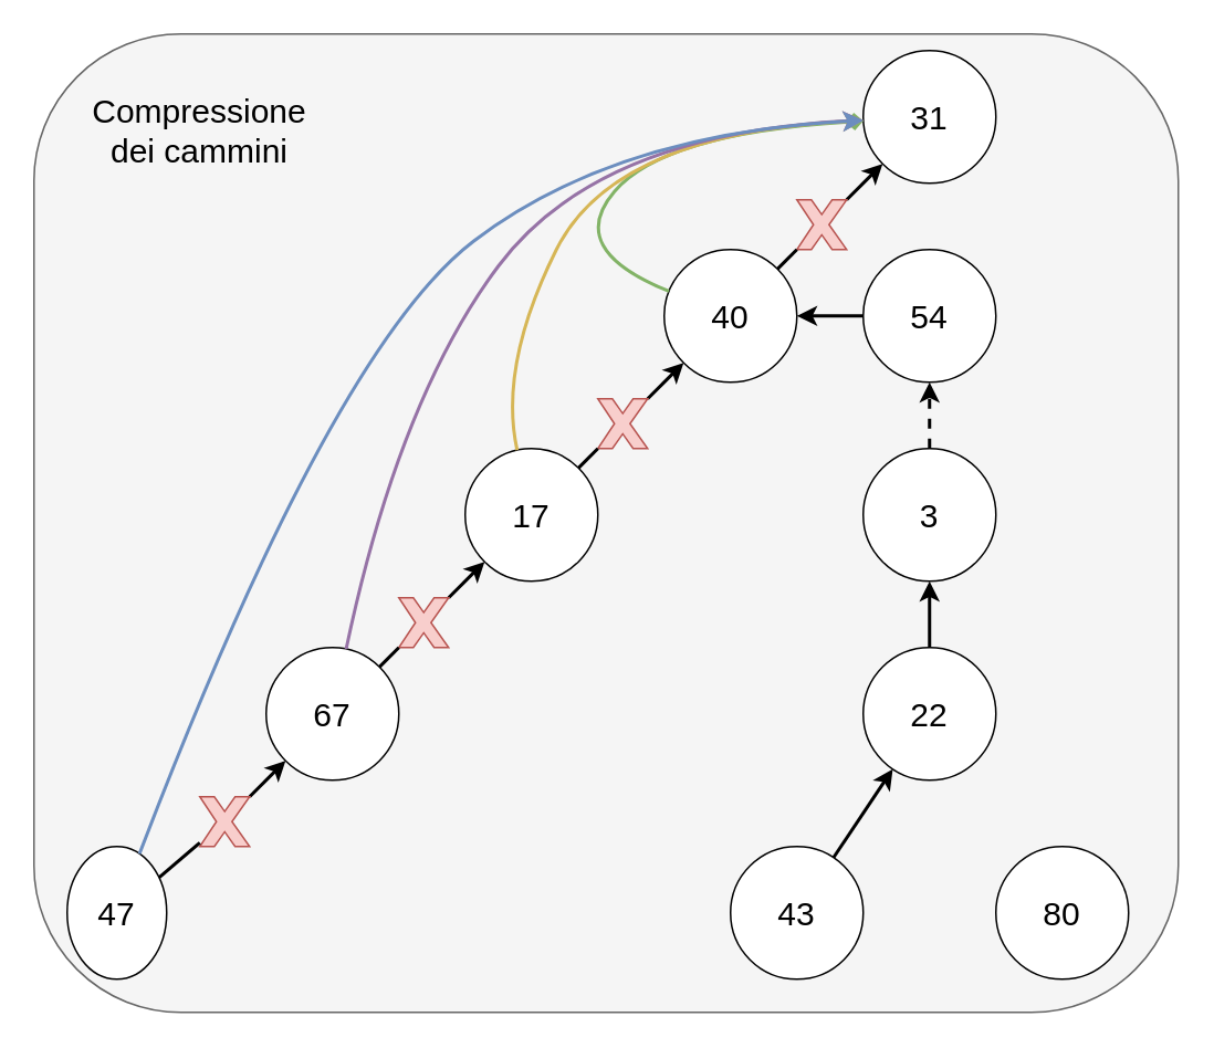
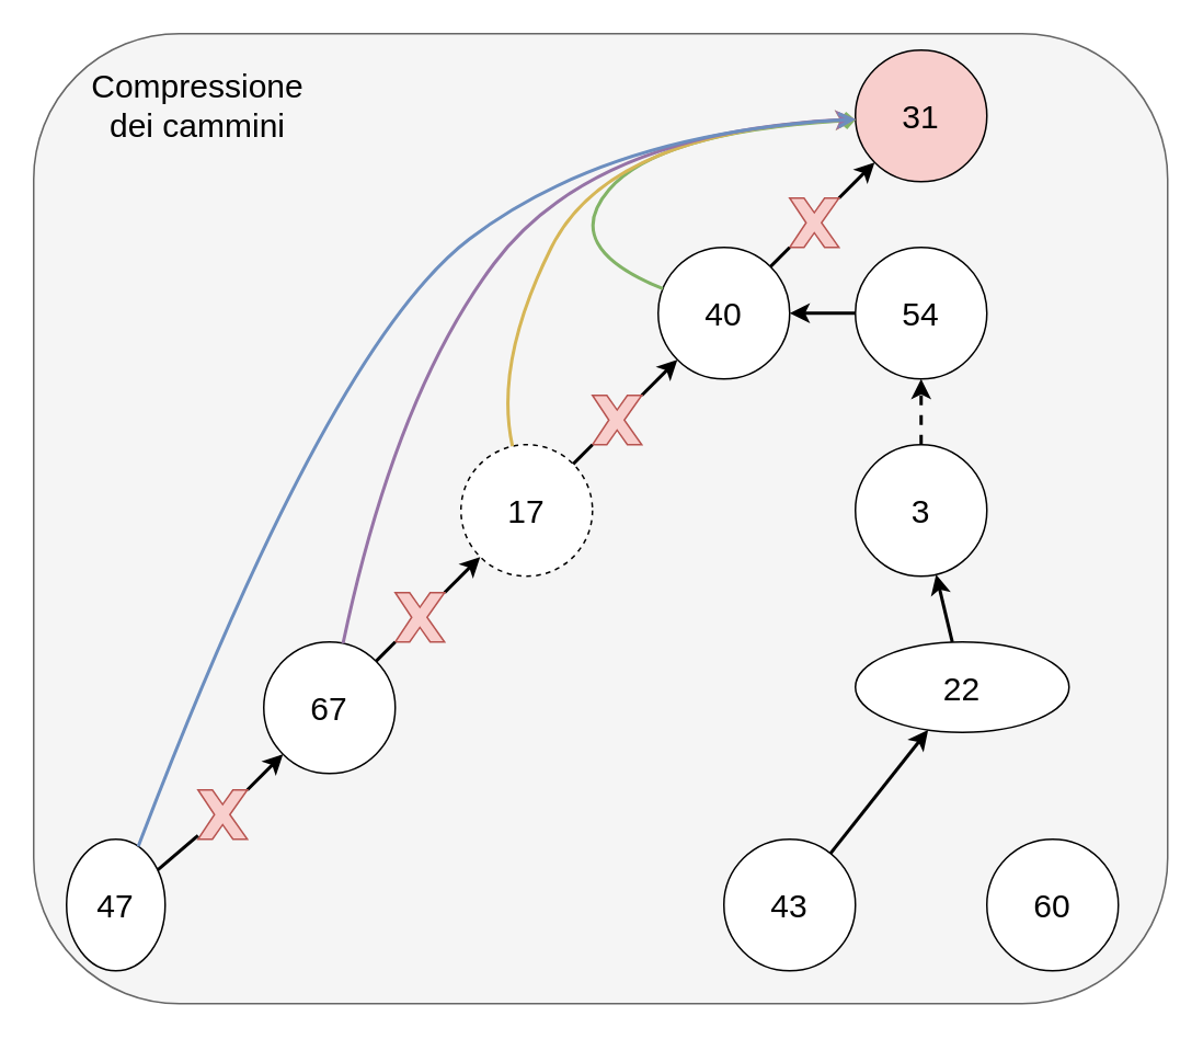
  <mxCell id="0" />
  <mxCell id="1" parent="0" />
  <mxCell id="2" value="" style="rounded=1;whiteSpace=wrap;html=1;fontSize=20;fillColor=#f5f5f5;fontColor=#333333;strokeColor=#666666;" vertex="1" parent="1"><mxGeometry x="20" y="20" width="690" height="590" as="geometry" /></mxCell>
- <mxCell id="3" value="31" style="ellipse;whiteSpace=wrap;html=1;aspect=fixed;fontSize=20;" vertex="1" parent="1"><mxGeometry x="520" y="30" width="80" height="80" as="geometry" /></mxCell>
- <mxCell id="4" value="17" style="ellipse;whiteSpace=wrap;html=1;aspect=fixed;fontSize=20;" vertex="1" parent="1"><mxGeometry x="280" y="270" width="80" height="80" as="geometry" /></mxCell>
+ <mxCell id="3" value="31" style="ellipse;whiteSpace=wrap;html=1;aspect=fixed;fontSize=20;fillColor=#f8cecc;" vertex="1" parent="1"><mxGeometry x="520" y="30" width="80" height="80" as="geometry" /></mxCell>
+ <mxCell id="4" value="17" style="ellipse;whiteSpace=wrap;html=1;aspect=fixed;fontSize=20;dashed=1;" vertex="1" parent="1"><mxGeometry x="280" y="270" width="80" height="80" as="geometry" /></mxCell>
  <mxCell id="5" value="40" style="ellipse;whiteSpace=wrap;html=1;aspect=fixed;fontSize=20;" vertex="1" parent="1"><mxGeometry x="400" y="150" width="80" height="80" as="geometry" /></mxCell>
  <mxCell id="6" value="" style="endArrow=classic;html=1;rounded=0;fontSize=20;strokeWidth=2;startArrow=none;" edge="1" parent="1" source="29" target="5"><mxGeometry width="50" height="50" relative="1" as="geometry"><mxPoint x="310" y="330" as="sourcePoint" /><mxPoint x="360" y="280" as="targetPoint" /></mxGeometry></mxCell>
  <mxCell id="7" value="" style="endArrow=classic;html=1;rounded=0;fontSize=20;strokeWidth=2;startArrow=none;" edge="1" parent="1" source="31" target="3"><mxGeometry width="50" height="50" relative="1" as="geometry"><mxPoint x="340" y="330" as="sourcePoint" /><mxPoint x="390" y="280" as="targetPoint" /></mxGeometry></mxCell>
  <mxCell id="8" value="54" style="ellipse;whiteSpace=wrap;html=1;aspect=fixed;fontSize=20;" vertex="1" parent="1"><mxGeometry x="520" y="150" width="80" height="80" as="geometry" /></mxCell>
  <mxCell id="9" value="3" style="ellipse;whiteSpace=wrap;html=1;aspect=fixed;fontSize=20;" vertex="1" parent="1"><mxGeometry x="520" y="270" width="80" height="80" as="geometry" /></mxCell>
- <mxCell id="10" value="22" style="ellipse;whiteSpace=wrap;html=1;aspect=fixed;fontSize=20;" vertex="1" parent="1"><mxGeometry x="520" y="390" width="80" height="80" as="geometry" /></mxCell>
- <mxCell id="11" value="80" style="ellipse;whiteSpace=wrap;html=1;aspect=fixed;fontSize=20;" vertex="1" parent="1"><mxGeometry x="600" y="510" width="80" height="80" as="geometry" /></mxCell>
+ <mxCell id="10" value="22" style="ellipse;whiteSpace=wrap;html=1;aspect=fixed;fontSize=20;" vertex="1" parent="1"><mxGeometry x="520" y="390" width="130" height="55" as="geometry" /></mxCell>
+ <mxCell id="11" value="60" style="ellipse;whiteSpace=wrap;html=1;aspect=fixed;fontSize=20;" vertex="1" parent="1"><mxGeometry x="600" y="510" width="80" height="80" as="geometry" /></mxCell>
  <mxCell id="12" value="" style="endArrow=classic;html=1;rounded=0;fontSize=20;strokeWidth=2;dashed=1;" edge="1" parent="1" source="9" target="8"><mxGeometry width="50" height="50" relative="1" as="geometry"><mxPoint x="530" y="510" as="sourcePoint" /><mxPoint x="580" y="460" as="targetPoint" /></mxGeometry></mxCell>
  <mxCell id="13" value="" style="endArrow=classic;html=1;rounded=0;fontSize=20;strokeWidth=2;" edge="1" parent="1" source="10" target="9"><mxGeometry width="50" height="50" relative="1" as="geometry"><mxPoint x="540" y="480" as="sourcePoint" /><mxPoint x="590" y="430" as="targetPoint" /></mxGeometry></mxCell>
  <mxCell id="14" value="" style="endArrow=classic;html=1;rounded=0;fontSize=20;strokeWidth=2;" edge="1" parent="1" source="8" target="5"><mxGeometry width="50" height="50" relative="1" as="geometry"><mxPoint x="350" y="470" as="sourcePoint" /><mxPoint x="400" y="420" as="targetPoint" /></mxGeometry></mxCell>
  <mxCell id="15" value="67" style="ellipse;whiteSpace=wrap;html=1;aspect=fixed;labelBackgroundColor=none;fontSize=20;" vertex="1" parent="1"><mxGeometry x="160" y="390" width="80" height="80" as="geometry" /></mxCell>
  <mxCell id="16" value="47" style="ellipse;whiteSpace=wrap;html=1;aspect=fixed;labelBackgroundColor=none;fontSize=20;" vertex="1" parent="1"><mxGeometry x="40" y="510" width="60" height="80" as="geometry" /></mxCell>
  <mxCell id="17" value="43" style="ellipse;whiteSpace=wrap;html=1;aspect=fixed;labelBackgroundColor=none;fontSize=20;" vertex="1" parent="1"><mxGeometry x="440" y="510" width="80" height="80" as="geometry" /></mxCell>
  <mxCell id="18" value="" style="endArrow=classic;html=1;rounded=0;fontSize=20;strokeWidth=2;startArrow=none;" edge="1" parent="1" source="27" target="4"><mxGeometry width="50" height="50" relative="1" as="geometry"><mxPoint x="330" y="580" as="sourcePoint" /><mxPoint x="380" y="530" as="targetPoint" /></mxGeometry></mxCell>
  <mxCell id="19" value="" style="endArrow=classic;html=1;rounded=0;fontSize=20;strokeWidth=2;startArrow=none;" edge="1" parent="1" source="25" target="15"><mxGeometry width="50" height="50" relative="1" as="geometry"><mxPoint x="190" y="580" as="sourcePoint" /><mxPoint x="240" y="530" as="targetPoint" /></mxGeometry></mxCell>
  <mxCell id="20" value="" style="endArrow=classic;html=1;rounded=0;fontSize=20;strokeWidth=2;" edge="1" parent="1" source="17" target="10"><mxGeometry width="50" height="50" relative="1" as="geometry"><mxPoint x="400" y="490" as="sourcePoint" /><mxPoint x="450" y="440" as="targetPoint" /></mxGeometry></mxCell>
  <mxCell id="21" value="" style="curved=1;endArrow=diamond;html=1;rounded=0;fontSize=20;strokeWidth=2;fillColor=#d5e8d4;strokeColor=#82b366;" edge="1" parent="1" source="5" target="3"><mxGeometry width="50" height="50" relative="1" as="geometry"><mxPoint x="290" y="150" as="sourcePoint" /><mxPoint x="340" y="100" as="targetPoint" /><Array as="points"><mxPoint x="340" y="150" /><mxPoint x="400" y="80" /></Array></mxGeometry></mxCell>
  <mxCell id="22" value="" style="curved=1;endArrow=classic;html=1;rounded=0;fontSize=20;strokeWidth=2;fillColor=#fff2cc;strokeColor=#d6b656;" edge="1" parent="1" source="4" target="3"><mxGeometry width="50" height="50" relative="1" as="geometry"><mxPoint x="150" y="200" as="sourcePoint" /><mxPoint x="267.217" y="97.351" as="targetPoint" /><Array as="points"><mxPoint x="300" y="220" /><mxPoint x="370" y="80" /></Array></mxGeometry></mxCell>
  <mxCell id="23" value="" style="curved=1;endArrow=classic;html=1;rounded=0;fontSize=20;strokeWidth=2;fillColor=#e1d5e7;strokeColor=#9673a6;" edge="1" parent="1" source="15" target="3"><mxGeometry width="50" height="50" relative="1" as="geometry"><mxPoint x="140" y="260" as="sourcePoint" /><mxPoint x="257.217" y="157.351" as="targetPoint" /><Array as="points"><mxPoint x="240" y="240" /><mxPoint x="360" y="80" /></Array></mxGeometry></mxCell>
- <mxCell id="24" value="" style="curved=1;endArrow=classic;html=1;rounded=0;fontSize=20;strokeWidth=2;fillColor=#dae8fc;strokeColor=#6c8ebf;" edge="1" parent="1" source="16" target="3"><mxGeometry width="50" height="50" relative="1" as="geometry"><mxPoint x="100" y="250" as="sourcePoint" /><mxPoint x="217.217" y="147.351" as="targetPoint" /><Array as="points"><mxPoint x="200" y="210" /><mxPoint x="370" y="80" /></Array></mxGeometry></mxCell>
+ <mxCell id="24" value="" style="curved=1;endArrow=open;html=1;rounded=0;fontSize=20;strokeWidth=2;fillColor=#dae8fc;strokeColor=#6c8ebf;" edge="1" parent="1" source="16" target="3"><mxGeometry width="50" height="50" relative="1" as="geometry"><mxPoint x="100" y="250" as="sourcePoint" /><mxPoint x="217.217" y="147.351" as="targetPoint" /><Array as="points"><mxPoint x="200" y="210" /><mxPoint x="370" y="80" /></Array></mxGeometry></mxCell>
  <mxCell id="25" value="" style="verticalLabelPosition=bottom;verticalAlign=top;html=1;shape=mxgraph.basic.x;labelBackgroundColor=none;fontSize=20;fillColor=#f8cecc;strokeColor=#b85450;" vertex="1" parent="1"><mxGeometry x="120" y="480" width="30" height="30" as="geometry" /></mxCell>
  <mxCell id="26" value="" style="endArrow=none;html=1;rounded=0;fontSize=20;strokeWidth=2;" edge="1" parent="1" source="16" target="25"><mxGeometry width="50" height="50" relative="1" as="geometry"><mxPoint x="108.284" y="521.716" as="sourcePoint" /><mxPoint x="171.716" y="458.284" as="targetPoint" /></mxGeometry></mxCell>
  <mxCell id="27" value="" style="verticalLabelPosition=bottom;verticalAlign=top;html=1;shape=mxgraph.basic.x;labelBackgroundColor=none;fontSize=20;fillColor=#f8cecc;strokeColor=#b85450;" vertex="1" parent="1"><mxGeometry x="240" y="360" width="30" height="30" as="geometry" /></mxCell>
  <mxCell id="28" value="" style="endArrow=none;html=1;rounded=0;fontSize=20;strokeWidth=2;" edge="1" parent="1" source="15" target="27"><mxGeometry width="50" height="50" relative="1" as="geometry"><mxPoint x="228.284" y="401.716" as="sourcePoint" /><mxPoint x="291.716" y="338.284" as="targetPoint" /></mxGeometry></mxCell>
  <mxCell id="29" value="" style="verticalLabelPosition=bottom;verticalAlign=top;html=1;shape=mxgraph.basic.x;labelBackgroundColor=none;fontSize=20;fillColor=#f8cecc;strokeColor=#b85450;" vertex="1" parent="1"><mxGeometry x="360" y="240" width="30" height="30" as="geometry" /></mxCell>
  <mxCell id="30" value="" style="endArrow=none;html=1;rounded=0;fontSize=20;strokeWidth=2;" edge="1" parent="1" source="4" target="29"><mxGeometry width="50" height="50" relative="1" as="geometry"><mxPoint x="348.284" y="281.716" as="sourcePoint" /><mxPoint x="411.716" y="218.284" as="targetPoint" /></mxGeometry></mxCell>
  <mxCell id="31" value="" style="verticalLabelPosition=bottom;verticalAlign=top;html=1;shape=mxgraph.basic.x;labelBackgroundColor=none;fontSize=20;fillColor=#f8cecc;strokeColor=#b85450;" vertex="1" parent="1"><mxGeometry x="480" y="120" width="30" height="30" as="geometry" /></mxCell>
  <mxCell id="32" value="" style="endArrow=none;html=1;rounded=0;fontSize=20;strokeWidth=2;" edge="1" parent="1" source="5" target="31"><mxGeometry width="50" height="50" relative="1" as="geometry"><mxPoint x="468.284" y="161.716" as="sourcePoint" /><mxPoint x="531.716" y="98.284" as="targetPoint" /></mxGeometry></mxCell>
- <mxCell id="33" value="Compressione dei cammini" style="text;html=1;strokeColor=none;fillColor=none;align=center;verticalAlign=middle;whiteSpace=wrap;rounded=0;labelBackgroundColor=none;fontSize=20;" vertex="1" parent="1"><mxGeometry x="40" y="45" width="160" height="65" as="geometry" /></mxCell>
+ <mxCell id="33" value="Compressione dei cammini" style="text;html=1;strokeColor=none;fillColor=none;align=center;verticalAlign=middle;whiteSpace=wrap;rounded=0;labelBackgroundColor=none;fontSize=20;" vertex="1" parent="1"><mxGeometry x="40" y="30" width="160" height="65" as="geometry" /></mxCell>
